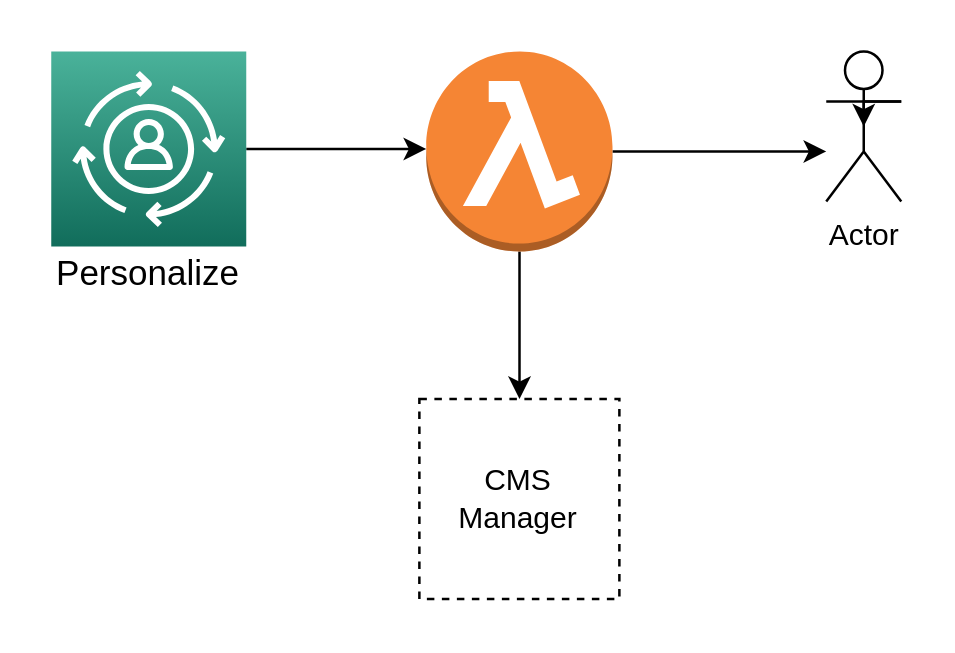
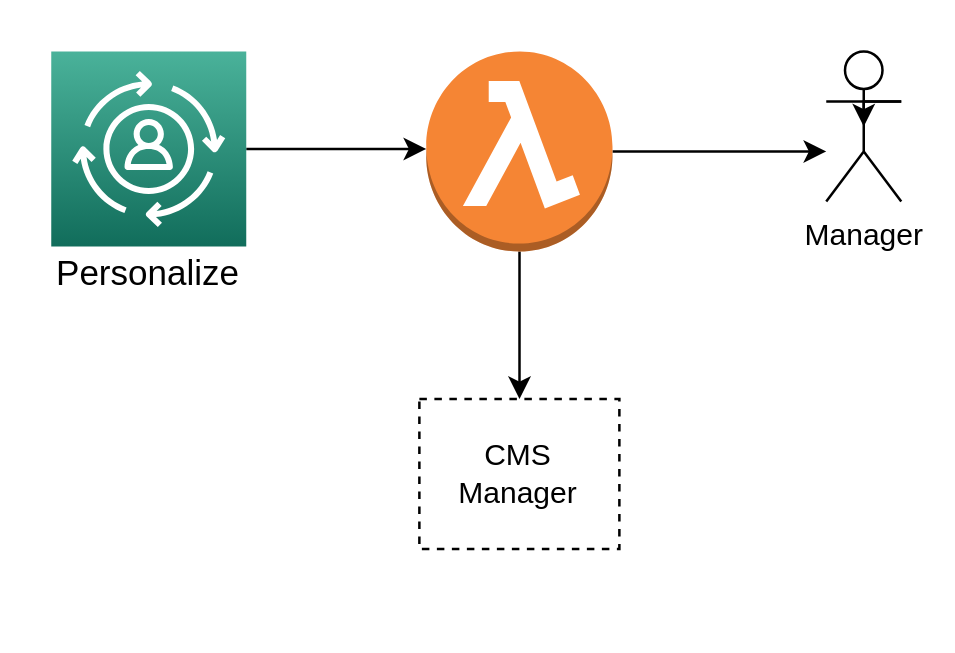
  <mxCell id="0" />
  <mxCell id="1" parent="0" />
  <mxCell id="2" value="" style="edgeStyle=orthogonalEdgeStyle;rounded=0;orthogonalLoop=1;jettySize=auto;html=1;" parent="1" source="3" edge="1"><mxGeometry relative="1" as="geometry"><mxPoint x="170" y="59" as="targetPoint" /></mxGeometry></mxCell>
  <mxCell id="3" value="" style="sketch=0;points=[[0,0,0],[0.25,0,0],[0.5,0,0],[0.75,0,0],[1,0,0],[0,1,0],[0.25,1,0],[0.5,1,0],[0.75,1,0],[1,1,0],[0,0.25,0],[0,0.5,0],[0,0.75,0],[1,0.25,0],[1,0.5,0],[1,0.75,0]];outlineConnect=0;fontColor=#232F3E;gradientColor=#4AB29A;gradientDirection=north;fillColor=#116D5B;strokeColor=#ffffff;dashed=0;verticalLabelPosition=bottom;verticalAlign=top;align=center;html=1;fontSize=12;fontStyle=0;aspect=fixed;shape=mxgraph.aws4.resourceIcon;resIcon=mxgraph.aws4.personalize;" parent="1" vertex="1"><mxGeometry x="20" y="20" width="78" height="78" as="geometry" /></mxCell>
  <mxCell id="4" value="" style="edgeStyle=orthogonalEdgeStyle;rounded=0;orthogonalLoop=1;jettySize=auto;html=1;" parent="1" source="6" edge="1"><mxGeometry relative="1" as="geometry"><mxPoint x="330" y="60" as="targetPoint" /></mxGeometry></mxCell>
  <mxCell id="5" value="" style="edgeStyle=orthogonalEdgeStyle;rounded=0;orthogonalLoop=1;jettySize=auto;html=1;" edge="1" parent="1" source="6" target="10"><mxGeometry relative="1" as="geometry" /></mxCell>
  <mxCell id="6" value="" style="outlineConnect=0;dashed=0;verticalLabelPosition=bottom;verticalAlign=top;align=center;html=1;shape=mxgraph.aws3.lambda_function;fillColor=#F58534;gradientColor=none;" parent="1" vertex="1"><mxGeometry x="170" y="20" width="74.5" height="80" as="geometry" /></mxCell>
- <mxCell id="7" value="Actor" style="shape=umlActor;verticalLabelPosition=bottom;verticalAlign=top;html=1;outlineConnect=0;" parent="1" vertex="1"><mxGeometry x="330" y="20" width="30" height="60" as="geometry" /></mxCell>
+ <mxCell id="7" value="Manager" style="shape=umlActor;verticalLabelPosition=bottom;verticalAlign=top;html=1;outlineConnect=0;" parent="1" vertex="1"><mxGeometry x="330" y="20" width="30" height="60" as="geometry" /></mxCell>
  <mxCell id="8" style="edgeStyle=orthogonalEdgeStyle;rounded=0;orthogonalLoop=1;jettySize=auto;html=1;exitX=1;exitY=0.333;exitDx=0;exitDy=0;exitPerimeter=0;entryX=0.5;entryY=0.5;entryDx=0;entryDy=0;entryPerimeter=0;" parent="1" source="7" target="7" edge="1"><mxGeometry relative="1" as="geometry" /></mxCell>
  <mxCell id="9" value="&lt;font style=&quot;font-size: 14px;&quot;&gt;Personalize&lt;/font&gt;" style="text;html=1;strokeColor=none;fillColor=none;align=center;verticalAlign=middle;whiteSpace=wrap;rounded=0;" parent="1" vertex="1"><mxGeometry x="29" y="89" width="60" height="40" as="geometry" /></mxCell>
- <mxCell id="10" value="CMS&lt;br&gt;Manager" style="whiteSpace=wrap;html=1;aspect=fixed;dashed=1;" vertex="1" parent="1"><mxGeometry x="167.25" y="159" width="80" height="80" as="geometry" /></mxCell>
+ <mxCell id="10" value="CMS&lt;br&gt;Manager" style="whiteSpace=wrap;html=1;aspect=fixed;dashed=1;" vertex="1" parent="1"><mxGeometry x="167.25" y="159" width="80" height="60" as="geometry" /></mxCell>
